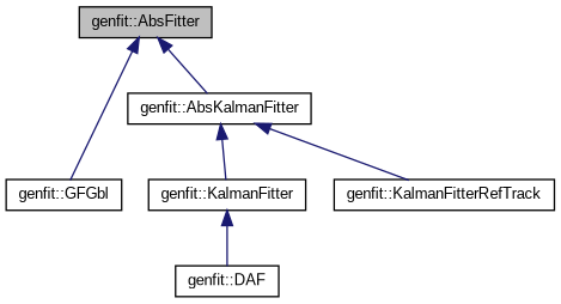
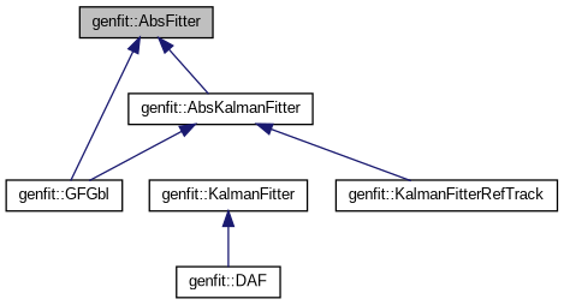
  digraph {
    fontname="Liberation Sans"
    node [color=black fillcolor=white fontname="Liberation Sans" fontsize=10 shape=record style=filled]
    edge [color=midnightblue dir=back fontname="Liberation Sans" fontsize=10 labelfontname=Helvetica labelfontsize=10 style=solid]
    n1 [fillcolor=grey75 fontcolor=black height=0.2 label="genfit::AbsFitter" width=0.4]
    n2 [height=0.2 label="genfit::AbsKalmanFitter" width=0.4]
    n3 [height=0.2 label="genfit::GFGbl" width=0.4]
    n4 [height=0.2 label="genfit::KalmanFitter" width=0.4]
    n5 [height=0.2 label="genfit::KalmanFitterRefTrack" width=0.4]
    n6 [height=0.2 label="genfit::DAF" width=0.4]
    n1 -> n2
    n1 -> n3
-   n2 -> n4
+   n2 -> n3
    n2 -> n5
    n4 -> n6
  }
